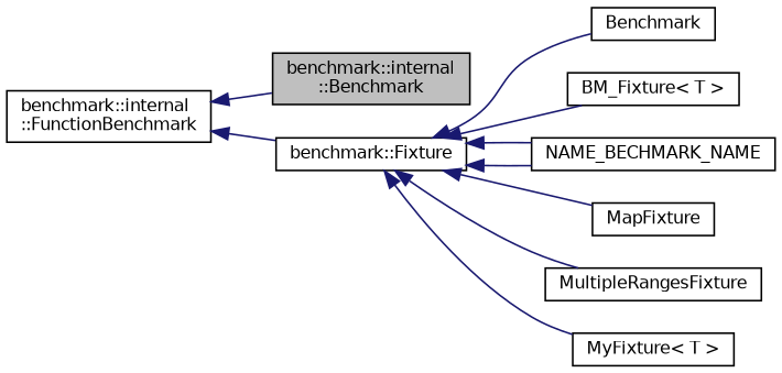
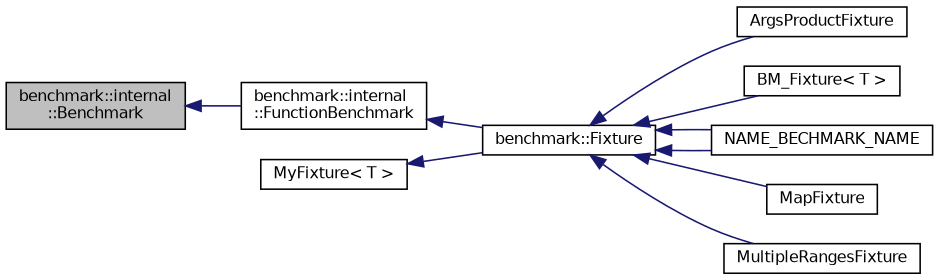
  digraph {
    rankdir=LR
    node [color=black fillcolor=white fontname=Helvetica fontsize=10 shape=record style=filled]
    edge [color=midnightblue dir=back fontname=Helvetica fontsize=10 labelfontname=Helvetica labelfontsize=10 style=solid]
    n1 [fillcolor=grey75 fontcolor=black height=0.2 label="benchmark::internal\l::Benchmark" width=0.4]
    n2 [height=0.2 label="benchmark::internal\l::FunctionBenchmark" width=0.4]
    n3 [height=0.2 label="benchmark::Fixture" width=0.4]
-   n4 [height=0.2 label=Benchmark width=0.4]
+   n4 [height=0.2 label=ArgsProductFixture width=0.4]
    n5 [height=0.2 label="BM_Fixture\< T \>" width=0.4]
    n6 [height=0.2 label=NAME_BECHMARK_NAME width=0.4]
    n7 [height=0.2 label=MapFixture width=0.4]
    n8 [height=0.2 label=MultipleRangesFixture width=0.4]
    n9 [height=0.2 label="MyFixture\< T \>" width=0.4]
-   n2 -> n1
+   n1 -> n2
    n2 -> n3
    n3 -> n4
    n3 -> n5
    n3 -> n6
    n3 -> n6
    n3 -> n7
    n3 -> n8
-   n3 -> n9
+   n9 -> n3
  }
